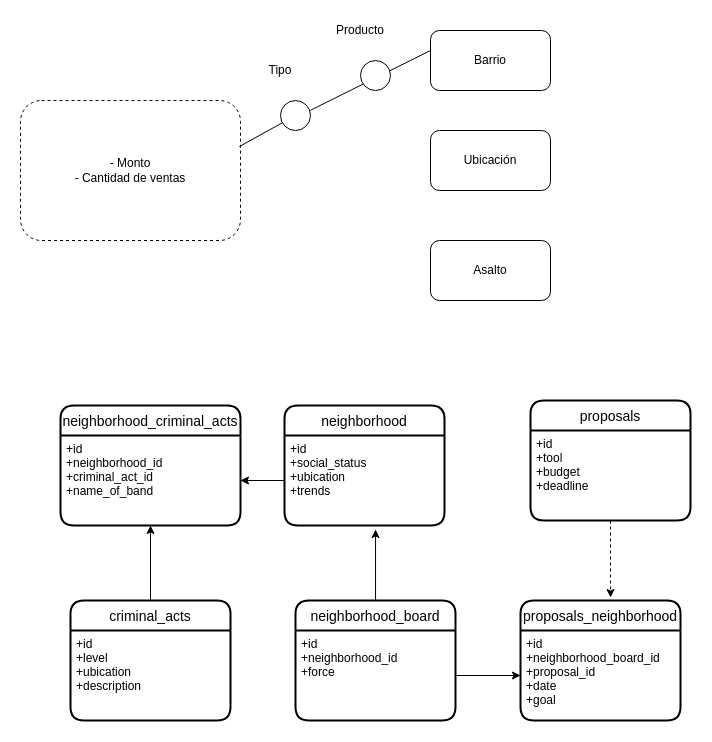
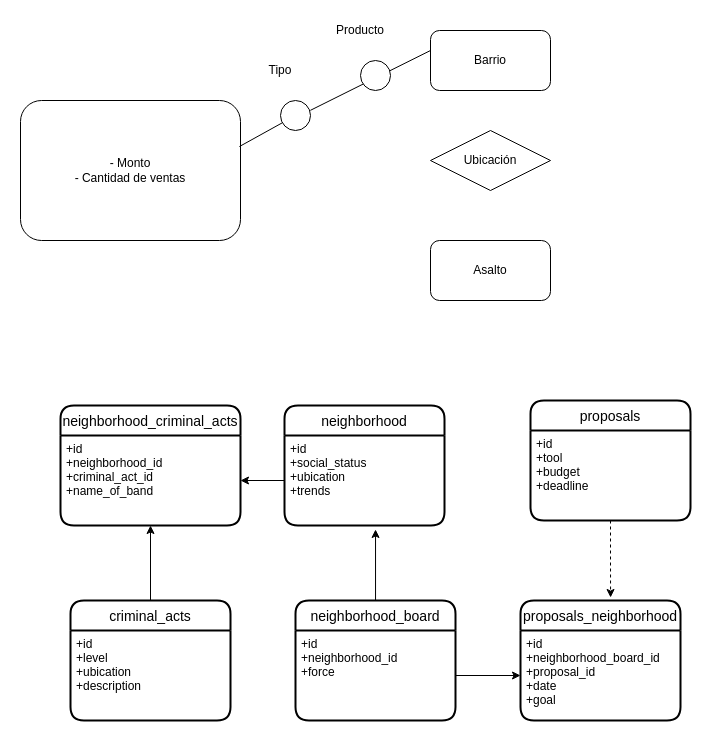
  <mxCell id="0" />
  <mxCell id="1" parent="0" />
- <mxCell id="2" value="- Monto&lt;br&gt;- Cantidad de ventas" style="rounded=1;whiteSpace=wrap;html=1;dashed=1;" vertex="1" parent="1"><mxGeometry x="20" y="100" width="220" height="140" as="geometry" /></mxCell>
+ <mxCell id="2" value="- Monto&lt;br&gt;- Cantidad de ventas" style="rounded=1;whiteSpace=wrap;html=1;" vertex="1" parent="1"><mxGeometry x="20" y="100" width="220" height="140" as="geometry" /></mxCell>
  <mxCell id="3" value="Barrio" style="rounded=1;whiteSpace=wrap;html=1;" vertex="1" parent="1"><mxGeometry x="430" y="30" width="120" height="60" as="geometry" /></mxCell>
- <mxCell id="4" value="Ubicación" style="rounded=1;whiteSpace=wrap;html=1;" vertex="1" parent="1"><mxGeometry x="430" y="130" width="120" height="60" as="geometry" /></mxCell>
+ <mxCell id="4" value="Ubicación" style="rhombus;whiteSpace=wrap;html=1;" vertex="1" parent="1"><mxGeometry x="430" y="130" width="120" height="60" as="geometry" /></mxCell>
  <mxCell id="5" value="Asalto" style="rounded=1;whiteSpace=wrap;html=1;" vertex="1" parent="1"><mxGeometry x="430" y="240" width="120" height="60" as="geometry" /></mxCell>
  <mxCell id="6" value="" style="endArrow=none;html=1;exitX=0.995;exitY=0.329;exitDx=0;exitDy=0;exitPerimeter=0;" edge="1" parent="1" source="7"><mxGeometry width="50" height="50" relative="1" as="geometry"><mxPoint x="380" y="100" as="sourcePoint" /><mxPoint x="430" y="50" as="targetPoint" /></mxGeometry></mxCell>
  <mxCell id="7" value="" style="ellipse;whiteSpace=wrap;html=1;aspect=fixed;" vertex="1" parent="1"><mxGeometry x="280" y="100" width="30" height="30" as="geometry" /></mxCell>
  <mxCell id="8" value="" style="endArrow=none;html=1;exitX=0.995;exitY=0.329;exitDx=0;exitDy=0;exitPerimeter=0;" edge="1" parent="1" source="2" target="7"><mxGeometry width="50" height="50" relative="1" as="geometry"><mxPoint x="238.9" y="146.06" as="sourcePoint" /><mxPoint x="430" y="50" as="targetPoint" /></mxGeometry></mxCell>
  <mxCell id="9" value="" style="ellipse;whiteSpace=wrap;html=1;aspect=fixed;" vertex="1" parent="1"><mxGeometry x="360" y="60" width="30" height="30" as="geometry" /></mxCell>
  <mxCell id="10" value="Tipo" style="text;html=1;strokeColor=none;fillColor=none;align=center;verticalAlign=middle;whiteSpace=wrap;rounded=0;" vertex="1" parent="1"><mxGeometry x="260" y="60" width="40" height="20" as="geometry" /></mxCell>
  <mxCell id="11" value="Producto" style="text;html=1;strokeColor=none;fillColor=none;align=center;verticalAlign=middle;whiteSpace=wrap;rounded=0;" vertex="1" parent="1"><mxGeometry x="340" y="20" width="40" height="20" as="geometry" /></mxCell>
  <mxCell id="12" value="proposals" style="swimlane;childLayout=stackLayout;horizontal=1;startSize=30;horizontalStack=0;rounded=1;fontSize=14;fontStyle=0;strokeWidth=2;resizeParent=0;resizeLast=1;shadow=0;dashed=0;align=center;" vertex="1" parent="1"><mxGeometry x="530" y="400" width="160" height="120" as="geometry" /></mxCell>
  <mxCell id="13" value="+id&#10;+tool&#10;+budget&#10;+deadline" style="align=left;strokeColor=none;fillColor=none;spacingLeft=4;fontSize=12;verticalAlign=top;resizable=0;rotatable=0;part=1;" vertex="1" parent="12"><mxGeometry y="30" width="160" height="90" as="geometry" /></mxCell>
  <mxCell id="14" value="proposals_neighborhood" style="swimlane;childLayout=stackLayout;horizontal=1;startSize=30;horizontalStack=0;rounded=1;fontSize=14;fontStyle=0;strokeWidth=2;resizeParent=0;resizeLast=1;shadow=0;dashed=0;align=center;" vertex="1" parent="1"><mxGeometry x="520" y="600" width="160" height="120" as="geometry" /></mxCell>
  <mxCell id="15" value="+id&#10;+neighborhood_board_id&#10;+proposal_id&#10;+date&#10;+goal" style="align=left;strokeColor=none;fillColor=none;spacingLeft=4;fontSize=12;verticalAlign=top;resizable=0;rotatable=0;part=1;" vertex="1" parent="14"><mxGeometry y="30" width="160" height="90" as="geometry" /></mxCell>
  <mxCell id="16" style="edgeStyle=orthogonalEdgeStyle;rounded=0;orthogonalLoop=1;jettySize=auto;html=1;entryX=0.569;entryY=1.044;entryDx=0;entryDy=0;entryPerimeter=0;" edge="1" parent="1" source="17" target="22"><mxGeometry relative="1" as="geometry" /></mxCell>
  <mxCell id="17" value="neighborhood_board" style="swimlane;childLayout=stackLayout;horizontal=1;startSize=30;horizontalStack=0;rounded=1;fontSize=14;fontStyle=0;strokeWidth=2;resizeParent=0;resizeLast=1;shadow=0;dashed=0;align=center;" vertex="1" parent="1"><mxGeometry x="295" y="600" width="160" height="120" as="geometry" /></mxCell>
  <mxCell id="18" value="+id&#10;+neighborhood_id&#10;+force" style="align=left;strokeColor=none;fillColor=none;spacingLeft=4;fontSize=12;verticalAlign=top;resizable=0;rotatable=0;part=1;" vertex="1" parent="17"><mxGeometry y="30" width="160" height="90" as="geometry" /></mxCell>
  <mxCell id="19" style="edgeStyle=orthogonalEdgeStyle;rounded=0;orthogonalLoop=1;jettySize=auto;html=1;entryX=0.563;entryY=-0.025;entryDx=0;entryDy=0;entryPerimeter=0;dashed=1;" edge="1" parent="1" source="13" target="14"><mxGeometry relative="1" as="geometry" /></mxCell>
  <mxCell id="20" style="edgeStyle=orthogonalEdgeStyle;rounded=0;orthogonalLoop=1;jettySize=auto;html=1;entryX=0;entryY=0.5;entryDx=0;entryDy=0;" edge="1" parent="1" source="18" target="15"><mxGeometry relative="1" as="geometry" /></mxCell>
  <mxCell id="21" value="neighborhood" style="swimlane;childLayout=stackLayout;horizontal=1;startSize=30;horizontalStack=0;rounded=1;fontSize=14;fontStyle=0;strokeWidth=2;resizeParent=0;resizeLast=1;shadow=0;dashed=0;align=center;" vertex="1" parent="1"><mxGeometry x="284" y="405" width="160" height="120" as="geometry" /></mxCell>
  <mxCell id="22" value="+id&#10;+social_status&#10;+ubication&#10;+trends&#10;" style="align=left;strokeColor=none;fillColor=none;spacingLeft=4;fontSize=12;verticalAlign=top;resizable=0;rotatable=0;part=1;" vertex="1" parent="21"><mxGeometry y="30" width="160" height="90" as="geometry" /></mxCell>
  <mxCell id="23" style="edgeStyle=orthogonalEdgeStyle;rounded=0;orthogonalLoop=1;jettySize=auto;html=1;entryX=0.5;entryY=1;entryDx=0;entryDy=0;" edge="1" parent="1" source="24" target="27"><mxGeometry relative="1" as="geometry" /></mxCell>
  <mxCell id="24" value="criminal_acts" style="swimlane;childLayout=stackLayout;horizontal=1;startSize=30;horizontalStack=0;rounded=1;fontSize=14;fontStyle=0;strokeWidth=2;resizeParent=0;resizeLast=1;shadow=0;dashed=0;align=center;" vertex="1" parent="1"><mxGeometry x="70" y="600" width="160" height="120" as="geometry" /></mxCell>
  <mxCell id="25" value="+id&#10;+level&#10;+ubication&#10;+description" style="align=left;strokeColor=none;fillColor=none;spacingLeft=4;fontSize=12;verticalAlign=top;resizable=0;rotatable=0;part=1;" vertex="1" parent="24"><mxGeometry y="30" width="160" height="90" as="geometry" /></mxCell>
  <mxCell id="26" value="neighborhood_criminal_acts" style="swimlane;childLayout=stackLayout;horizontal=1;startSize=30;horizontalStack=0;rounded=1;fontSize=14;fontStyle=0;strokeWidth=2;resizeParent=0;resizeLast=1;shadow=0;dashed=0;align=center;" vertex="1" parent="1"><mxGeometry x="60" y="405" width="180" height="120" as="geometry" /></mxCell>
  <mxCell id="27" value="+id&#10;+neighborhood_id&#10;+criminal_act_id&#10;+name_of_band" style="align=left;strokeColor=none;fillColor=none;spacingLeft=4;fontSize=12;verticalAlign=top;resizable=0;rotatable=0;part=1;" vertex="1" parent="26"><mxGeometry y="30" width="180" height="90" as="geometry" /></mxCell>
  <mxCell id="28" style="edgeStyle=orthogonalEdgeStyle;rounded=0;orthogonalLoop=1;jettySize=auto;html=1;entryX=1;entryY=0.5;entryDx=0;entryDy=0;" edge="1" parent="1" source="22" target="27"><mxGeometry relative="1" as="geometry" /></mxCell>
